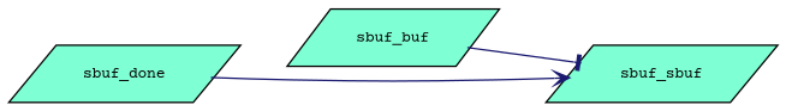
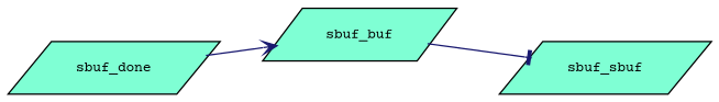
  digraph {
    fontname="Courier Prime"
    rankdir=LR
    node [color=black fillcolor=aquamarine fontname="Courier Prime" fontsize=10 shape=parallelogram style=filled]
    edge [color=midnightblue fontname="Courier Prime" fontsize=10 labelfontname=Helvetica labelfontsize=10 style=solid]
    n1 [fontcolor=black height=0.2 label=sbuf_done width=0.4]
    n2 [height=0.2 label=sbuf_buf width=0.4]
    n3 [height=0.2 label=sbuf_sbuf width=0.4]
-   n1 -> n3 [arrowhead=vee]
+   n1 -> n2 [arrowhead=vee]
    n2 -> n3 [arrowhead=tee]
  }
